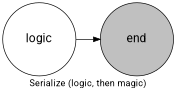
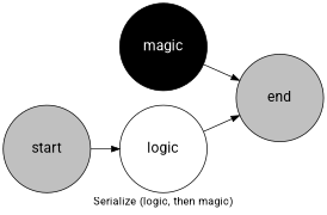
  digraph {
    bgcolor=white
    fontname=Roboto
    label="Serialize (logic, then magic)"
    rankdir=LR
    node [fillcolor=gray fixedsize=true fontname=Roboto fontsize=18 shape=circle style=filled fontcolor=black]
    edge [fontname=Roboto]
    n1 [height=1.5 label=end width=1.5 fontcolor=""]
+   n2 [fillcolor=black fontcolor=white height=1.5 label=magic width=1.5]
    n3 [fillcolor=white height=1.5 label=logic width=1.5]
+   n4 [height=1.5 label=start width=1.5]
+   n2 -> n1
    n3 -> n1
+   n4 -> n3
  }
